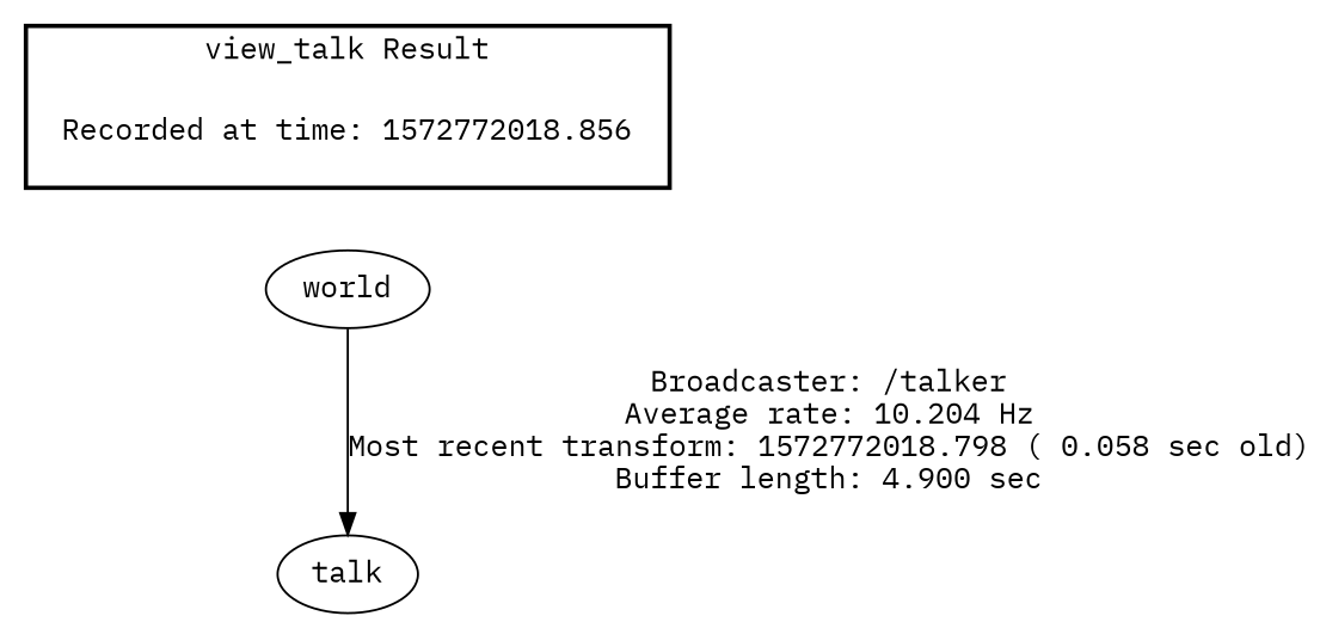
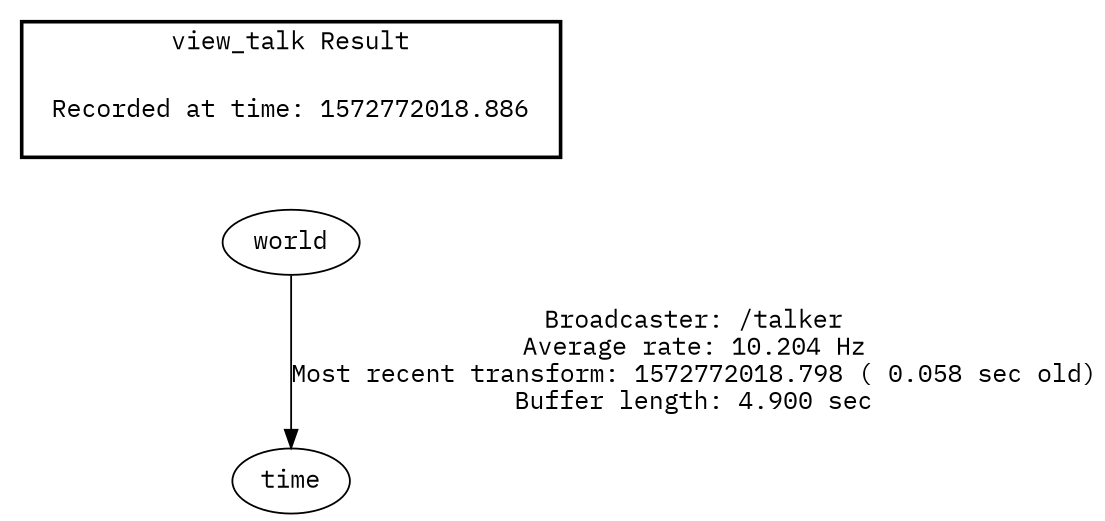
  digraph {
    fontname="IBM Plex Mono"
    node [fontname="IBM Plex Mono"]
    edge [fontname="IBM Plex Mono"]
-   "Recorded at time: 1572772018.856" [shape=plaintext]
+   "Recorded at time: 1572772018.856" [shape=plaintext label="Recorded at time: 1572772018.886"]
    world
-   talk
+   talk [label=time]
    subgraph cluster_1 {
      color=black
      label="view_talk Result"
      style=bold
      "Recorded at time: 1572772018.856"
    }
    "Recorded at time: 1572772018.856" -> world [style=invis]
    world -> talk [label="Broadcaster: /talker\nAverage rate: 10.204 Hz\nMost recent transform: 1572772018.798 ( 0.058 sec old)\nBuffer length: 4.900 sec\n"]
  }
